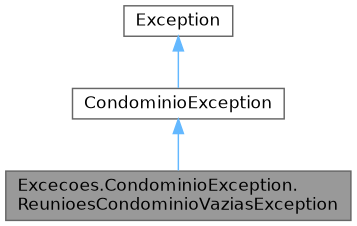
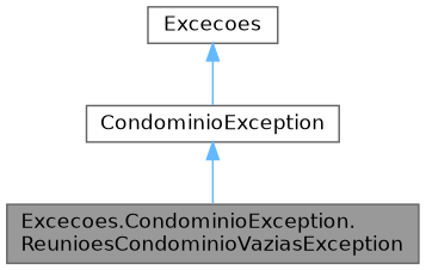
  digraph {
    node [color=gray40 fillcolor=white fontname=Helvetica fontsize=12 shape=box style=filled]
    edge [color=steelblue1 dir=back fontname=Helvetica fontsize=12 labelfontname=Helvetica labelfontsize=10 style=solid]
    n1 [fillcolor=grey60 fontcolor=black height=0.2 label="Excecoes.CondominioException.\lReunioesCondominioVaziasException" width=0.4]
    n2 [height=0.2 label=CondominioException width=0.4]
-   n3 [height=0.2 label=Exception width=0.4]
+   n3 [height=0.2 label=Excecoes width=0.4]
    n2 -> n1
    n3 -> n2
  }
